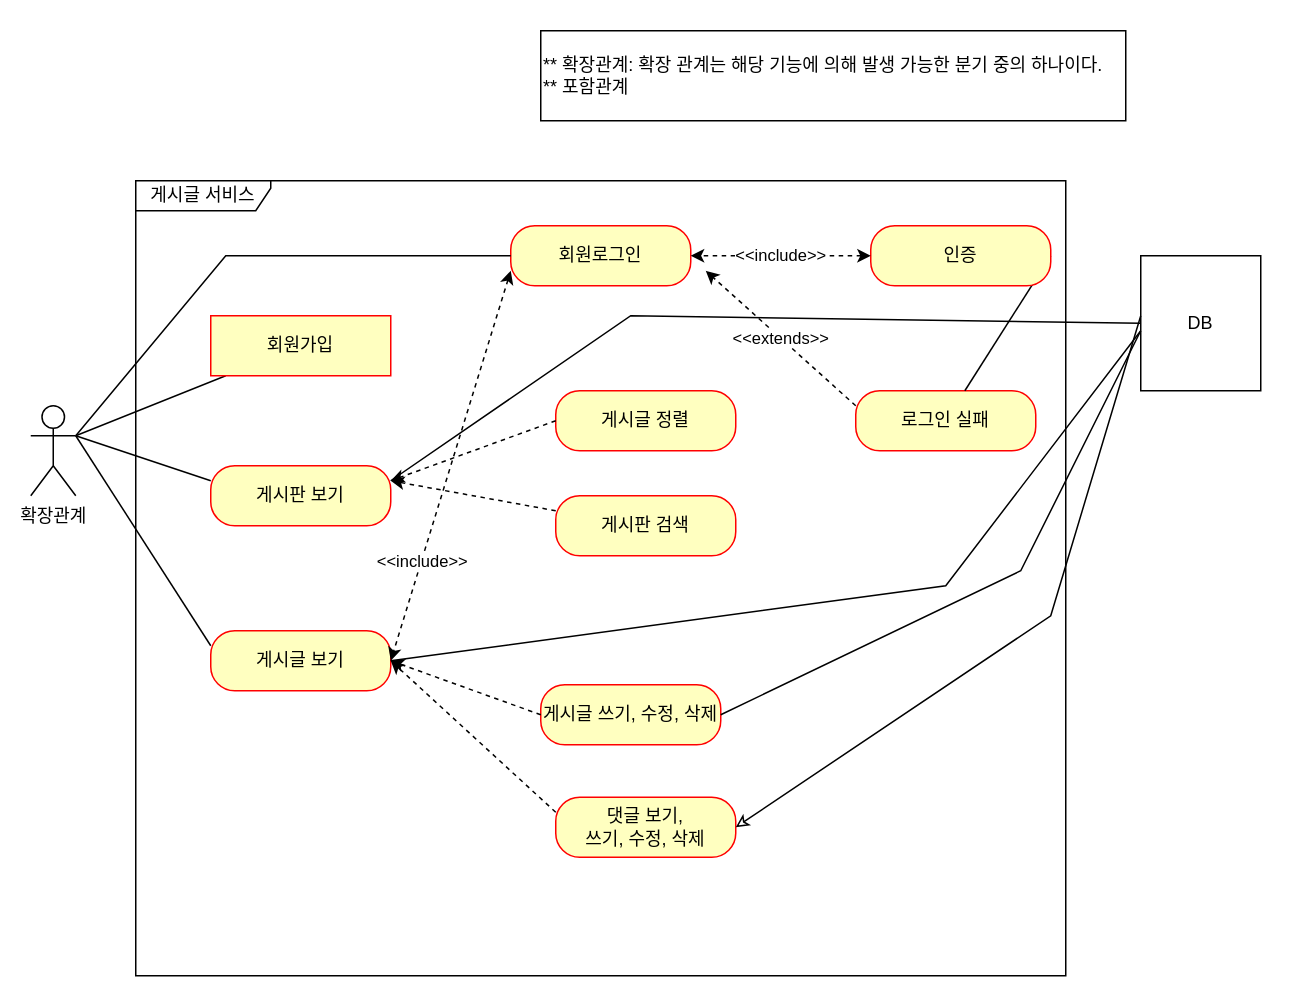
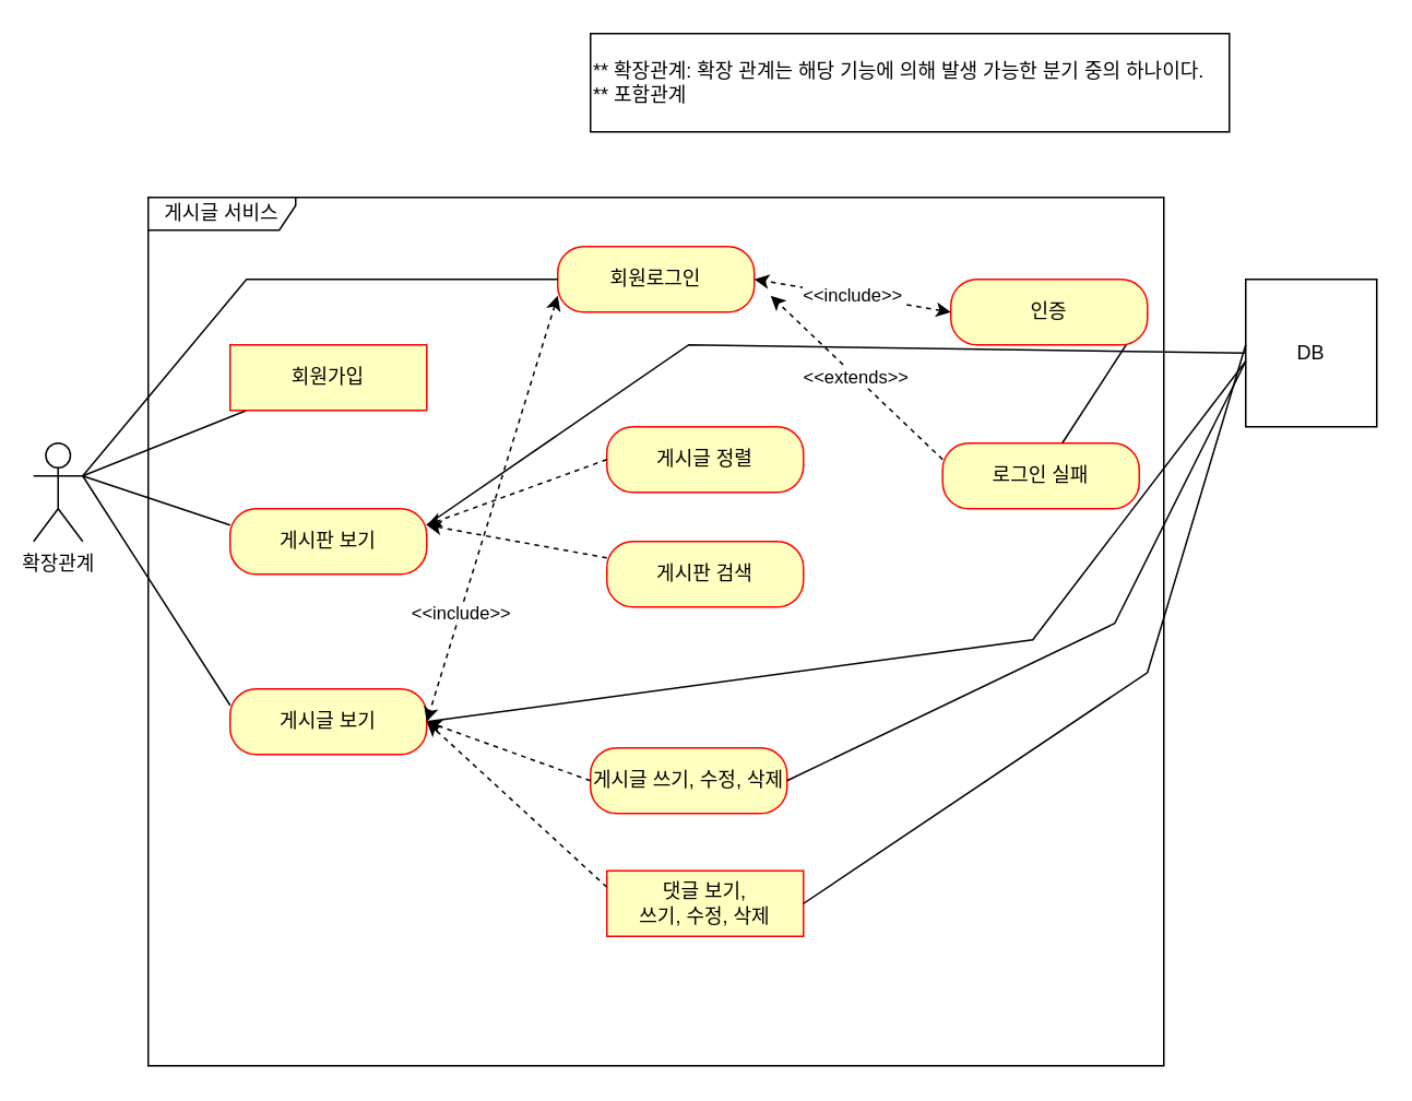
  <mxCell id="0" />
  <mxCell id="1" parent="0" />
  <mxCell id="2" value="확장관계&lt;br&gt;" style="shape=umlActor;verticalLabelPosition=bottom;verticalAlign=top;html=1;" vertex="1" parent="1"><mxGeometry x="20" y="270" width="30" height="60" as="geometry" /></mxCell>
  <mxCell id="3" value="게시글 서비스" style="shape=umlFrame;whiteSpace=wrap;html=1;pointerEvents=0;width=90;height=20;" vertex="1" parent="1"><mxGeometry x="90" y="120" width="620" height="530" as="geometry" /></mxCell>
  <mxCell id="4" value="게시판 보기" style="rounded=1;whiteSpace=wrap;html=1;arcSize=40;fontColor=#000000;fillColor=#ffffc0;strokeColor=#ff0000;" vertex="1" parent="1"><mxGeometry x="140" y="310" width="120" height="40" as="geometry" /></mxCell>
  <mxCell id="5" style="rounded=0;orthogonalLoop=1;jettySize=auto;html=1;strokeColor=default;startArrow=none;startFill=0;endArrow=none;endFill=0;" edge="1" parent="1" source="6"><mxGeometry relative="1" as="geometry"><mxPoint x="50" y="290" as="targetPoint" /></mxGeometry></mxCell>
  <mxCell id="6" value="회원가입" style="whiteSpace=wrap;html=1;arcSize=40;fontColor=#000000;fillColor=#ffffc0;strokeColor=#ff0000;rounded=0;" vertex="1" parent="1"><mxGeometry x="140" y="210" width="120" height="40" as="geometry" /></mxCell>
  <mxCell id="7" value="게시글 보기" style="rounded=1;whiteSpace=wrap;html=1;arcSize=40;fontColor=#000000;fillColor=#ffffc0;strokeColor=#ff0000;" vertex="1" parent="1"><mxGeometry x="140" y="420" width="120" height="40" as="geometry" /></mxCell>
  <mxCell id="8" value="회원로그인" style="rounded=1;whiteSpace=wrap;html=1;arcSize=40;fontColor=#000000;fillColor=#ffffc0;strokeColor=#ff0000;" vertex="1" parent="1"><mxGeometry x="340" y="150" width="120" height="40" as="geometry" /></mxCell>
- <mxCell id="9" value="로그인 실패" style="rounded=1;whiteSpace=wrap;html=1;arcSize=40;fontColor=#000000;fillColor=#ffffc0;strokeColor=#ff0000;" vertex="1" parent="1"><mxGeometry x="570" y="260" width="120" height="40" as="geometry" /></mxCell>
+ <mxCell id="9" value="로그인 실패" style="rounded=1;whiteSpace=wrap;html=1;arcSize=40;fontColor=#000000;fillColor=#ffffc0;strokeColor=#ff0000;" vertex="1" parent="1"><mxGeometry x="575" y="270" width="120" height="40" as="geometry" /></mxCell>
  <mxCell id="10" style="rounded=0;orthogonalLoop=1;jettySize=auto;html=1;exitX=1;exitY=0.5;exitDx=0;exitDy=0;endArrow=none;endFill=0;" edge="1" parent="1" source="11" target="9"><mxGeometry relative="1" as="geometry" /></mxCell>
- <mxCell id="11" value="인증" style="rounded=1;whiteSpace=wrap;html=1;arcSize=40;fontColor=#000000;fillColor=#ffffc0;strokeColor=#ff0000;" vertex="1" parent="1"><mxGeometry x="580" y="150" width="120" height="40" as="geometry" /></mxCell>
+ <mxCell id="11" value="인증" style="rounded=1;whiteSpace=wrap;html=1;arcSize=40;fontColor=#000000;fillColor=#ffffc0;strokeColor=#ff0000;" vertex="1" parent="1"><mxGeometry x="580" y="170" width="120" height="40" as="geometry" /></mxCell>
  <mxCell id="12" value="게시글 정렬" style="rounded=1;whiteSpace=wrap;html=1;arcSize=40;fontColor=#000000;fillColor=#ffffc0;strokeColor=#ff0000;" vertex="1" parent="1"><mxGeometry x="370" y="260" width="120" height="40" as="geometry" /></mxCell>
  <mxCell id="13" value="게시판 검색" style="rounded=1;whiteSpace=wrap;html=1;arcSize=40;fontColor=#000000;fillColor=#ffffc0;strokeColor=#ff0000;" vertex="1" parent="1"><mxGeometry x="370" y="330" width="120" height="40" as="geometry" /></mxCell>
  <mxCell id="14" value="게시글 쓰기, 수정, 삭제" style="rounded=1;whiteSpace=wrap;html=1;arcSize=40;fontColor=#000000;fillColor=#ffffc0;strokeColor=#ff0000;" vertex="1" parent="1"><mxGeometry x="360" y="456" width="120" height="40" as="geometry" /></mxCell>
- <mxCell id="15" value="댓글 보기, &lt;br&gt;쓰기, 수정, 삭제" style="rounded=1;whiteSpace=wrap;html=1;arcSize=40;fontColor=#000000;fillColor=#ffffc0;strokeColor=#ff0000;" vertex="1" parent="1"><mxGeometry x="370" y="531" width="120" height="40" as="geometry" /></mxCell>
+ <mxCell id="15" value="댓글 보기, &lt;br&gt;쓰기, 수정, 삭제" style="whiteSpace=wrap;html=1;arcSize=40;fontColor=#000000;fillColor=#ffffc0;strokeColor=#ff0000;rounded=0;" vertex="1" parent="1"><mxGeometry x="370" y="531" width="120" height="40" as="geometry" /></mxCell>
  <mxCell id="16" style="rounded=0;orthogonalLoop=1;jettySize=auto;html=1;strokeColor=default;startArrow=none;startFill=0;endArrow=none;endFill=0;exitX=0;exitY=0.5;exitDx=0;exitDy=0;" edge="1" parent="1" source="8"><mxGeometry relative="1" as="geometry"><mxPoint x="50" y="290" as="targetPoint" /><mxPoint x="160" y="260" as="sourcePoint" /><Array as="points"><mxPoint x="150" y="170" /></Array></mxGeometry></mxCell>
  <mxCell id="17" style="rounded=0;orthogonalLoop=1;jettySize=auto;html=1;strokeColor=default;startArrow=none;startFill=0;endArrow=none;endFill=0;exitX=0;exitY=0.25;exitDx=0;exitDy=0;" edge="1" parent="1" source="4"><mxGeometry relative="1" as="geometry"><mxPoint x="50" y="290" as="targetPoint" /><mxPoint x="170" y="270" as="sourcePoint" /></mxGeometry></mxCell>
  <mxCell id="18" style="rounded=0;orthogonalLoop=1;jettySize=auto;html=1;strokeColor=default;startArrow=none;startFill=0;endArrow=none;endFill=0;exitX=0;exitY=0.25;exitDx=0;exitDy=0;" edge="1" parent="1" source="7"><mxGeometry relative="1" as="geometry"><mxPoint x="50" y="290" as="targetPoint" /><mxPoint x="140" y="340" as="sourcePoint" /></mxGeometry></mxCell>
  <mxCell id="19" value="&amp;lt;&amp;lt;include&amp;gt;&amp;gt;" style="rounded=0;orthogonalLoop=1;jettySize=auto;html=1;strokeColor=default;startArrow=classic;startFill=1;endArrow=classic;endFill=1;exitX=0;exitY=0.5;exitDx=0;exitDy=0;dashed=1;" edge="1" parent="1" source="11"><mxGeometry relative="1" as="geometry"><mxPoint x="460" y="170" as="targetPoint" /><mxPoint x="560" y="130" as="sourcePoint" /></mxGeometry></mxCell>
  <mxCell id="20" value="&amp;lt;&amp;lt;extends&amp;gt;&amp;gt;" style="rounded=0;orthogonalLoop=1;jettySize=auto;html=1;strokeColor=default;startArrow=none;startFill=0;endArrow=classic;endFill=1;exitX=0;exitY=0.25;exitDx=0;exitDy=0;dashed=1;" edge="1" parent="1" source="9"><mxGeometry relative="1" as="geometry"><mxPoint x="470" y="180" as="targetPoint" /><mxPoint x="560" y="130" as="sourcePoint" /></mxGeometry></mxCell>
  <mxCell id="21" value="** 확장관계: 확장 관계는 해당 기능에 의해 발생 가능한 분기 중의 하나이다.&lt;br&gt;** 포함관계" style="rounded=0;whiteSpace=wrap;html=1;align=left;" vertex="1" parent="1"><mxGeometry x="360" y="20" width="390" height="60" as="geometry" /></mxCell>
  <mxCell id="22" style="rounded=0;orthogonalLoop=1;jettySize=auto;html=1;strokeColor=default;startArrow=classic;startFill=1;endArrow=classic;endFill=1;entryX=1;entryY=0.5;entryDx=0;entryDy=0;dashed=1;" edge="1" parent="1" target="7"><mxGeometry relative="1" as="geometry"><mxPoint x="240" y="220" as="targetPoint" /><mxPoint x="340" y="180" as="sourcePoint" /></mxGeometry></mxCell>
  <mxCell id="23" value="&amp;lt;&amp;lt;include&amp;gt;&amp;gt;" style="edgeLabel;html=1;align=center;verticalAlign=middle;resizable=0;points=[];" vertex="1" connectable="0" parent="22"><mxGeometry x="0.484" relative="1" as="geometry"><mxPoint as="offset" /></mxGeometry></mxCell>
  <mxCell id="24" style="rounded=0;orthogonalLoop=1;jettySize=auto;html=1;strokeColor=default;startArrow=none;startFill=0;endArrow=classic;endFill=1;dashed=1;" edge="1" parent="1"><mxGeometry relative="1" as="geometry"><mxPoint x="260" y="320" as="targetPoint" /><mxPoint x="370" y="280" as="sourcePoint" /></mxGeometry></mxCell>
  <mxCell id="25" style="rounded=0;orthogonalLoop=1;jettySize=auto;html=1;strokeColor=default;startArrow=none;startFill=0;endArrow=classic;endFill=1;exitX=0;exitY=0.5;exitDx=0;exitDy=0;dashed=1;" edge="1" parent="1"><mxGeometry relative="1" as="geometry"><mxPoint x="260" y="320" as="targetPoint" /><mxPoint x="370" y="340" as="sourcePoint" /></mxGeometry></mxCell>
  <mxCell id="26" style="rounded=0;orthogonalLoop=1;jettySize=auto;html=1;strokeColor=default;startArrow=none;startFill=0;endArrow=classic;endFill=1;exitX=0;exitY=0.5;exitDx=0;exitDy=0;dashed=1;" edge="1" parent="1" source="14"><mxGeometry relative="1" as="geometry"><mxPoint x="260" y="440" as="targetPoint" /><mxPoint x="360" y="400" as="sourcePoint" /></mxGeometry></mxCell>
  <mxCell id="27" style="rounded=0;orthogonalLoop=1;jettySize=auto;html=1;strokeColor=default;startArrow=none;startFill=0;endArrow=classic;endFill=1;dashed=1;exitX=0;exitY=0.25;exitDx=0;exitDy=0;" edge="1" parent="1" source="15"><mxGeometry relative="1" as="geometry"><mxPoint x="260" y="440" as="targetPoint" /><mxPoint x="370" y="490" as="sourcePoint" /></mxGeometry></mxCell>
  <mxCell id="28" value="DB" style="html=1;dropTarget=0;whiteSpace=wrap;" vertex="1" parent="1"><mxGeometry x="760" y="170" width="80" height="90" as="geometry" /></mxCell>
  <mxCell id="29" style="rounded=0;orthogonalLoop=1;jettySize=auto;html=1;endArrow=none;endFill=0;" edge="1" parent="1"><mxGeometry relative="1" as="geometry"><mxPoint x="260" y="440" as="sourcePoint" /><mxPoint x="760" y="220" as="targetPoint" /><Array as="points"><mxPoint x="630" y="390" /></Array></mxGeometry></mxCell>
  <mxCell id="30" style="rounded=0;orthogonalLoop=1;jettySize=auto;html=1;entryX=0;entryY=0.5;entryDx=0;entryDy=0;endArrow=none;endFill=0;" edge="1" parent="1" target="28"><mxGeometry relative="1" as="geometry"><mxPoint x="260" y="320" as="sourcePoint" /><mxPoint x="780" y="235" as="targetPoint" /><Array as="points"><mxPoint x="420" y="210" /></Array></mxGeometry></mxCell>
  <mxCell id="31" style="rounded=0;orthogonalLoop=1;jettySize=auto;html=1;entryX=1;entryY=0.5;entryDx=0;entryDy=0;endArrow=none;endFill=0;" edge="1" parent="1" target="14"><mxGeometry relative="1" as="geometry"><mxPoint x="760" y="220" as="sourcePoint" /><mxPoint x="790" y="245" as="targetPoint" /><Array as="points"><mxPoint x="680" y="380" /></Array></mxGeometry></mxCell>
- <mxCell id="32" style="rounded=0;orthogonalLoop=1;jettySize=auto;html=1;exitX=0;exitY=0.444;exitDx=0;exitDy=0;entryX=1;entryY=0.5;entryDx=0;entryDy=0;endArrow=classic;endFill=0;exitPerimeter=0;" edge="1" parent="1" source="28" target="15"><mxGeometry relative="1" as="geometry"><mxPoint x="740" y="210" as="sourcePoint" /><mxPoint x="800" y="255" as="targetPoint" /><Array as="points"><mxPoint x="700" y="410" /></Array></mxGeometry></mxCell>
+ <mxCell id="32" style="rounded=0;orthogonalLoop=1;jettySize=auto;html=1;exitX=0;exitY=0.444;exitDx=0;exitDy=0;entryX=1;entryY=0.5;entryDx=0;entryDy=0;endArrow=none;endFill=0;exitPerimeter=0;" edge="1" parent="1" source="28" target="15"><mxGeometry relative="1" as="geometry"><mxPoint x="740" y="210" as="sourcePoint" /><mxPoint x="800" y="255" as="targetPoint" /><Array as="points"><mxPoint x="700" y="410" /></Array></mxGeometry></mxCell>
